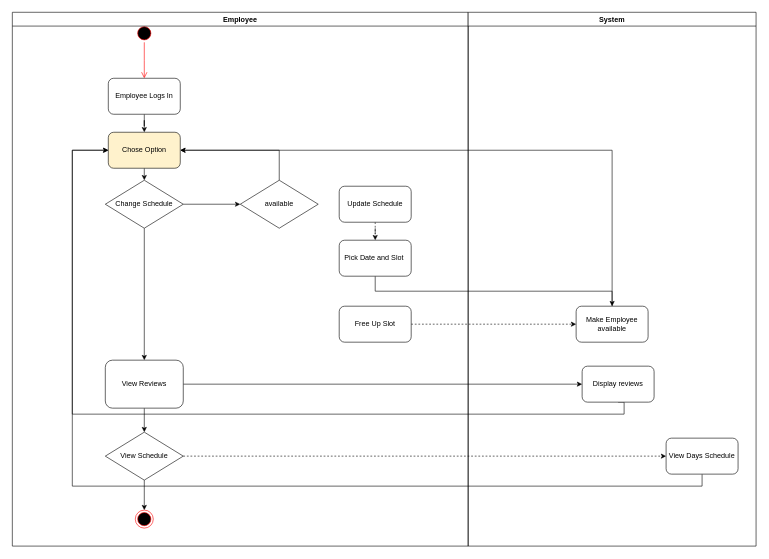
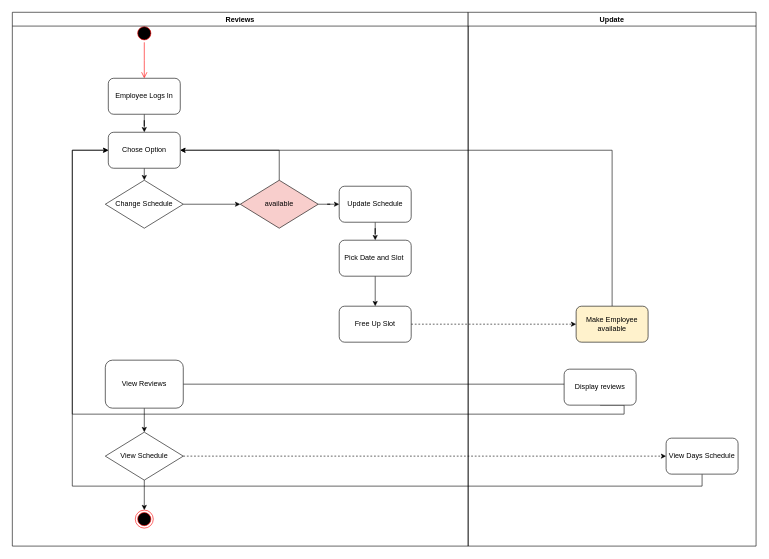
  <mxCell id="0" />
  <mxCell id="1" parent="0" />
  <mxCell id="2" value="" style="ellipse;html=1;shape=startState;fillColor=#000000;strokeColor=#ff0000;" vertex="1" parent="1"><mxGeometry x="225" y="40" width="30" height="30" as="geometry" /></mxCell>
  <mxCell id="3" value="" style="edgeStyle=orthogonalEdgeStyle;html=1;verticalAlign=bottom;endArrow=open;endSize=8;strokeColor=#ff0000;rounded=0;" edge="1" source="2" parent="1"><mxGeometry relative="1" as="geometry"><mxPoint x="240" y="130" as="targetPoint" /></mxGeometry></mxCell>
  <mxCell id="4" value="" style="ellipse;html=1;shape=endState;fillColor=#000000;strokeColor=#ff0000;" vertex="1" parent="1"><mxGeometry x="225" y="850" width="30" height="30" as="geometry" /></mxCell>
  <mxCell id="5" value="" style="edgeStyle=orthogonalEdgeStyle;rounded=0;orthogonalLoop=1;jettySize=auto;html=1;" edge="1" parent="1" source="6" target="21"><mxGeometry relative="1" as="geometry" /></mxCell>
  <mxCell id="6" value="Employee Logs In" style="rounded=1;whiteSpace=wrap;html=1;" vertex="1" parent="1"><mxGeometry x="180" y="130" width="120" height="60" as="geometry" /></mxCell>
  <mxCell id="7" style="edgeStyle=orthogonalEdgeStyle;rounded=0;orthogonalLoop=1;jettySize=auto;html=1;exitX=0.5;exitY=1;exitDx=0;exitDy=0;entryX=0;entryY=0.5;entryDx=0;entryDy=0;" edge="1" parent="1" source="8" target="21"><mxGeometry relative="1" as="geometry"><Array as="points"><mxPoint x="1170" y="810" /><mxPoint x="120" y="810" /><mxPoint x="120" y="250" /></Array></mxGeometry></mxCell>
  <mxCell id="8" value="View Days Schedule" style="rounded=1;whiteSpace=wrap;html=1;" vertex="1" parent="1"><mxGeometry x="1110" y="730" width="120" height="60" as="geometry" /></mxCell>
- <mxCell id="9" value="" style="edgeStyle=orthogonalEdgeStyle;rounded=0;orthogonalLoop=1;jettySize=auto;html=1;dashed=1;" edge="1" parent="1" source="10" target="15"><mxGeometry relative="1" as="geometry" /></mxCell>
+ <mxCell id="9" value="" style="edgeStyle=orthogonalEdgeStyle;rounded=0;orthogonalLoop=1;jettySize=auto;html=1;" edge="1" parent="1" source="10" target="15"><mxGeometry relative="1" as="geometry" /></mxCell>
  <mxCell id="10" value="Update Schedule" style="rounded=1;whiteSpace=wrap;html=1;" vertex="1" parent="1"><mxGeometry x="565" y="310" width="120" height="60" as="geometry" /></mxCell>
+ <mxCell id="11" style="edgeStyle=orthogonalEdgeStyle;rounded=0;orthogonalLoop=1;jettySize=auto;html=1;exitX=1;exitY=0.5;exitDx=0;exitDy=0;" edge="1" parent="1" source="13" target="10"><mxGeometry relative="1" as="geometry" /></mxCell>
  <mxCell id="12" style="edgeStyle=orthogonalEdgeStyle;rounded=0;orthogonalLoop=1;jettySize=auto;html=1;exitX=0.5;exitY=0;exitDx=0;exitDy=0;entryX=1;entryY=0.5;entryDx=0;entryDy=0;" edge="1" parent="1" source="13" target="21"><mxGeometry relative="1" as="geometry" /></mxCell>
- <mxCell id="13" value="available" style="rhombus;whiteSpace=wrap;html=1;" vertex="1" parent="1"><mxGeometry x="400" y="300" width="130" height="80" as="geometry" /></mxCell>
- <mxCell id="14" style="edgeStyle=orthogonalEdgeStyle;rounded=0;orthogonalLoop=1;jettySize=auto;html=1;exitX=0.5;exitY=1;exitDx=0;exitDy=0;" edge="1" parent="1" source="15" target="17"><mxGeometry relative="1" as="geometry" /></mxCell>
+ <mxCell id="13" value="available" style="rhombus;whiteSpace=wrap;html=1;fillColor=#f8cecc;" vertex="1" parent="1"><mxGeometry x="400" y="300" width="130" height="80" as="geometry" /></mxCell>
+ <mxCell id="14" style="edgeStyle=orthogonalEdgeStyle;rounded=0;orthogonalLoop=1;jettySize=auto;html=1;exitX=0.5;exitY=1;exitDx=0;exitDy=0;entryX=0.5;entryY=0;entryDx=0;entryDy=0;" edge="1" parent="1" source="15" target="19"><mxGeometry relative="1" as="geometry" /></mxCell>
  <mxCell id="15" value="Pick Date and Slot&amp;nbsp;" style="rounded=1;whiteSpace=wrap;html=1;" vertex="1" parent="1"><mxGeometry x="565" y="400" width="120" height="60" as="geometry" /></mxCell>
  <mxCell id="16" style="edgeStyle=orthogonalEdgeStyle;rounded=0;orthogonalLoop=1;jettySize=auto;html=1;exitX=0.5;exitY=0;exitDx=0;exitDy=0;entryX=1;entryY=0.5;entryDx=0;entryDy=0;" edge="1" parent="1" source="17" target="21"><mxGeometry relative="1" as="geometry" /></mxCell>
- <mxCell id="17" value="Make Employee available" style="rounded=1;whiteSpace=wrap;html=1;" vertex="1" parent="1"><mxGeometry x="960" y="510" width="120" height="60" as="geometry" /></mxCell>
+ <mxCell id="17" value="Make Employee available" style="rounded=1;whiteSpace=wrap;html=1;fillColor=#fff2cc;" vertex="1" parent="1"><mxGeometry x="960" y="510" width="120" height="60" as="geometry" /></mxCell>
  <mxCell id="18" style="edgeStyle=orthogonalEdgeStyle;rounded=0;orthogonalLoop=1;jettySize=auto;html=1;exitX=1;exitY=0.5;exitDx=0;exitDy=0;entryX=0;entryY=0.5;entryDx=0;entryDy=0;dashed=1;" edge="1" parent="1" source="19" target="17"><mxGeometry relative="1" as="geometry" /></mxCell>
  <mxCell id="19" value="Free Up Slot" style="rounded=1;whiteSpace=wrap;html=1;" vertex="1" parent="1"><mxGeometry x="565" y="510" width="120" height="60" as="geometry" /></mxCell>
  <mxCell id="20" style="edgeStyle=orthogonalEdgeStyle;rounded=0;orthogonalLoop=1;jettySize=auto;html=1;exitX=0.5;exitY=1;exitDx=0;exitDy=0;entryX=0.5;entryY=0;entryDx=0;entryDy=0;" edge="1" parent="1" source="21" target="24"><mxGeometry relative="1" as="geometry" /></mxCell>
- <mxCell id="21" value="Chose Option" style="rounded=1;whiteSpace=wrap;html=1;fillColor=#fff2cc;" vertex="1" parent="1"><mxGeometry x="180" y="220" width="120" height="60" as="geometry" /></mxCell>
- <mxCell id="22" value="" style="edgeStyle=orthogonalEdgeStyle;rounded=0;orthogonalLoop=1;jettySize=auto;html=1;" edge="1" parent="1" source="24" target="27"><mxGeometry relative="1" as="geometry" /></mxCell>
+ <mxCell id="21" value="Chose Option" style="rounded=1;whiteSpace=wrap;html=1;" vertex="1" parent="1"><mxGeometry x="180" y="220" width="120" height="60" as="geometry" /></mxCell>
  <mxCell id="23" style="edgeStyle=orthogonalEdgeStyle;rounded=0;orthogonalLoop=1;jettySize=auto;html=1;exitX=1;exitY=0.5;exitDx=0;exitDy=0;entryX=0;entryY=0.5;entryDx=0;entryDy=0;" edge="1" parent="1" source="24" target="13"><mxGeometry relative="1" as="geometry" /></mxCell>
  <mxCell id="24" value="Change Schedule" style="rhombus;whiteSpace=wrap;html=1;" vertex="1" parent="1"><mxGeometry x="175" y="300" width="130" height="80" as="geometry" /></mxCell>
  <mxCell id="25" style="edgeStyle=orthogonalEdgeStyle;rounded=0;orthogonalLoop=1;jettySize=auto;html=1;entryX=0;entryY=0.5;entryDx=0;entryDy=0;" edge="1" parent="1" source="27" target="29"><mxGeometry relative="1" as="geometry"><mxPoint x="1120" y="680" as="targetPoint" /><Array as="points"><mxPoint x="960" y="640" /></Array></mxGeometry></mxCell>
  <mxCell id="26" style="edgeStyle=orthogonalEdgeStyle;rounded=0;orthogonalLoop=1;jettySize=auto;html=1;exitX=0.5;exitY=1;exitDx=0;exitDy=0;entryX=0.5;entryY=0;entryDx=0;entryDy=0;" edge="1" parent="1" source="27" target="32"><mxGeometry relative="1" as="geometry" /></mxCell>
  <mxCell id="27" value="View Reviews" style="whiteSpace=wrap;html=1;rounded=1;" vertex="1" parent="1"><mxGeometry x="175" y="600" width="130" height="80" as="geometry" /></mxCell>
  <mxCell id="28" style="edgeStyle=orthogonalEdgeStyle;rounded=0;orthogonalLoop=1;jettySize=auto;html=1;entryX=0;entryY=0.5;entryDx=0;entryDy=0;exitX=0.5;exitY=1;exitDx=0;exitDy=0;" edge="1" parent="1" source="29" target="21"><mxGeometry relative="1" as="geometry"><mxPoint x="1040" y="680" as="sourcePoint" /><Array as="points"><mxPoint x="1040" y="690" /><mxPoint x="120" y="690" /><mxPoint x="120" y="250" /></Array></mxGeometry></mxCell>
- <mxCell id="29" value="Display reviews" style="rounded=1;whiteSpace=wrap;html=1;" vertex="1" parent="1"><mxGeometry x="970" y="610" width="120" height="60" as="geometry" /></mxCell>
+ <mxCell id="29" value="Display reviews" style="rounded=1;whiteSpace=wrap;html=1;" vertex="1" parent="1"><mxGeometry x="940" y="615" width="120" height="60" as="geometry" /></mxCell>
  <mxCell id="30" style="edgeStyle=orthogonalEdgeStyle;rounded=0;orthogonalLoop=1;jettySize=auto;html=1;exitX=1;exitY=0.5;exitDx=0;exitDy=0;dashed=1;" edge="1" parent="1" source="32" target="8"><mxGeometry relative="1" as="geometry" /></mxCell>
  <mxCell id="31" style="edgeStyle=orthogonalEdgeStyle;rounded=0;orthogonalLoop=1;jettySize=auto;html=1;exitX=0.5;exitY=1;exitDx=0;exitDy=0;entryX=0.5;entryY=0;entryDx=0;entryDy=0;" edge="1" parent="1" source="32" target="4"><mxGeometry relative="1" as="geometry" /></mxCell>
  <mxCell id="32" value="View Schedule" style="rhombus;whiteSpace=wrap;html=1;" vertex="1" parent="1"><mxGeometry x="175" y="720" width="130" height="80" as="geometry" /></mxCell>
- <mxCell id="33" value="Employee" style="swimlane;whiteSpace=wrap;html=1;" vertex="1" parent="1"><mxGeometry x="20" width="760" height="890" as="geometry" y="20" /></mxCell>
- <mxCell id="34" value="System" style="swimlane;whiteSpace=wrap;html=1;" vertex="1" parent="1"><mxGeometry x="780" width="480" height="890" as="geometry" y="20" /></mxCell>
+ <mxCell id="33" value="Reviews" style="swimlane;whiteSpace=wrap;html=1;" vertex="1" parent="1"><mxGeometry x="20" width="760" height="890" as="geometry" y="20" /></mxCell>
+ <mxCell id="34" value="Update" style="swimlane;whiteSpace=wrap;html=1;" vertex="1" parent="1"><mxGeometry x="780" width="480" height="890" as="geometry" y="20" /></mxCell>
